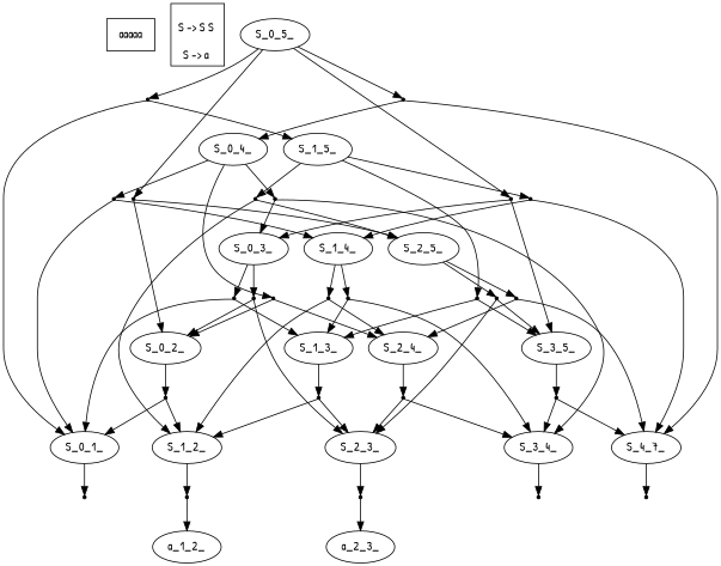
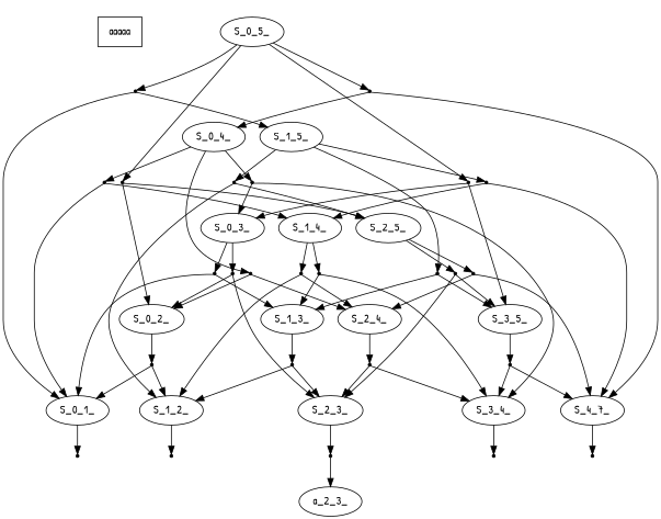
  digraph {
    fontname="Patrick Hand"
    splines=true
    node [fontname="Patrick Hand" shape=point ordering=out]
    edge [fontname="Patrick Hand"]
    n1 [label=aaaaa shape=rectangle ordering=""]
-   n2 [label="\lS -> S S \n\lS -> a " shape=rectangle ordering=""]
    n3 [label=S_0_1_ shape=""]
    n4 [label=S_0_1_0]
    n5 [label=S_0_2_ shape=""]
    n6 [label=S_0_2_0]
    n7 [label=S_1_2_ shape=""]
    n8 [label=S_1_2_0]
-   n9 [label=a_1_2_ shape=""]
    n10 [label=S_0_3_ shape=""]
    n11 [label=S_0_3_0]
    n12 [label=S_0_3_1]
    n13 [label=S_1_3_ shape=""]
    n14 [label=S_2_3_ shape=""]
    n15 [label=S_1_3_0]
    n16 [label=S_2_3_0]
    n17 [label=a_2_3_ shape=""]
    n18 [label=S_0_4_ shape=""]
    n19 [label=S_0_4_0]
    n20 [label=S_0_4_1]
    n21 [label=S_0_4_2]
    n22 [label=S_1_4_ shape=""]
    n23 [label=S_2_4_ shape=""]
    n24 [label=S_3_4_ shape=""]
    n25 [label=S_1_4_0]
    n26 [label=S_1_4_1]
    n27 [label=S_2_4_0]
    n28 [label=S_3_4_0]
    n29 [label=S_0_5_ shape=""]
    n30 [label=S_0_5_0]
    n31 [label=S_0_5_1]
    n32 [label=S_0_5_2]
    n33 [label=S_0_5_3]
    n34 [label=S_1_5_ shape=""]
    n35 [label=S_2_5_ shape=""]
    n36 [label=S_3_5_ shape=""]
    n37 [label=S_4_7_ shape=""]
    n38 [label=S_1_5_0]
    n39 [label=S_1_5_1]
    n40 [label=S_1_5_2]
    n41 [label=S_2_5_0]
    n42 [label=S_2_5_1]
    n43 [label=S_3_5_0]
    n44 [label=S_4_5_0]
    n3 -> n4
    n5 -> n6
    n6 -> n3
    n6 -> n7
    n7 -> n8
-   n8 -> n9
    n10 -> n11
    n10 -> n12
    n11 -> n3
    n11 -> n13
    n12 -> n5
    n12 -> n14
    n13 -> n15
    n14 -> n16
    n15 -> n7
    n15 -> n14
    n16 -> n17
    n18 -> n19
    n18 -> n20
    n18 -> n21
    n19 -> n3
    n19 -> n22
    n20 -> n5
    n20 -> n23
    n21 -> n10
    n21 -> n24
    n22 -> n25
    n22 -> n26
    n23 -> n27
    n24 -> n28
    n25 -> n7
    n25 -> n23
    n26 -> n13
    n26 -> n24
    n27 -> n14
    n27 -> n24
    n29 -> n30
    n29 -> n31
    n29 -> n32
    n29 -> n33
    n30 -> n3
    n30 -> n34
    n31 -> n5
    n31 -> n35
    n32 -> n10
    n32 -> n36
    n33 -> n18
    n33 -> n37
    n34 -> n38
    n34 -> n39
    n34 -> n40
    n35 -> n41
    n35 -> n42
    n36 -> n43
    n37 -> n44
    n38 -> n7
    n38 -> n35
    n39 -> n13
    n39 -> n36
    n40 -> n22
    n40 -> n37
    n41 -> n14
    n41 -> n36
    n42 -> n23
    n42 -> n37
    n43 -> n24
    n43 -> n37
  }
